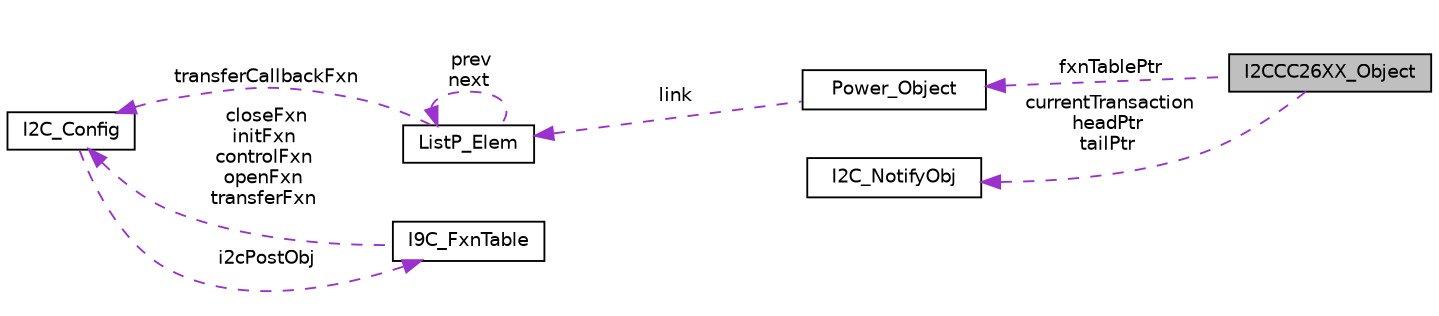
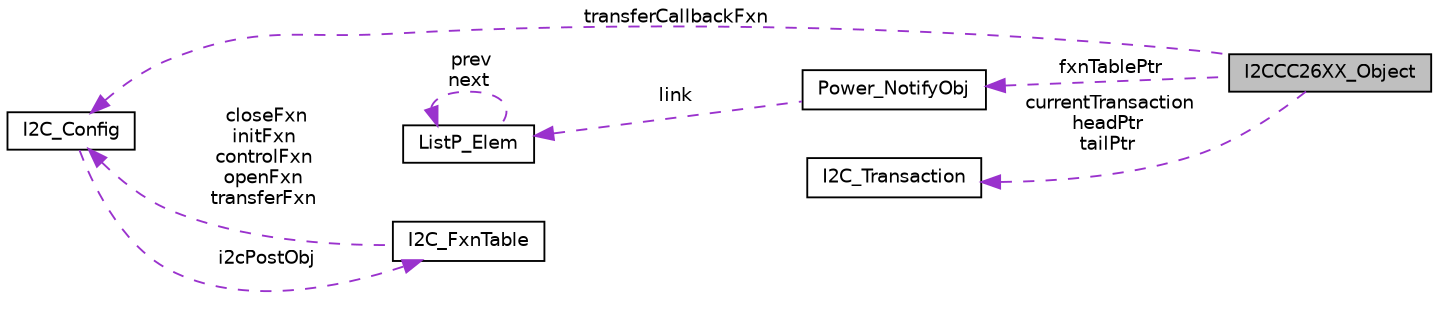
  digraph {
    rankdir=LR
    node [color=black fillcolor=white fontname=Helvetica fontsize=10 shape=record style=filled]
    edge [color=darkorchid3 dir=back fontname=Helvetica fontsize=10 labelfontname=Helvetica labelfontsize=10 style=dashed]
    n1 [fillcolor=grey75 fontcolor=black height=0.2 label=I2CCC26XX_Object width=0.4]
-   n2 [height=0.2 label=Power_Object width=0.4]
+   n2 [height=0.2 label=Power_NotifyObj width=0.4]
    n3 [height=0.2 label=ListP_Elem width=0.4]
-   n4 [height=0.2 label=I2C_NotifyObj width=0.4]
+   n4 [height=0.2 label=I2C_Transaction width=0.4]
    n5 [height=0.2 label=I2C_Config width=0.4]
-   n6 [height=0.2 label=I9C_FxnTable width=0.4]
+   n6 [height=0.2 label=I2C_FxnTable width=0.4]
    n2 -> n1 [label=" fxnTablePtr"]
    n3 -> n2 [label=" link"]
    n3 -> n3 [label=" prev\nnext"]
    n4 -> n1 [label=" currentTransaction\nheadPtr\ntailPtr"]
-   n5 -> n3 [label=" transferCallbackFxn"]
+   n5 -> n1 [label=" transferCallbackFxn"]
    n5 -> n6 [label=" closeFxn\ninitFxn\ncontrolFxn\nopenFxn\ntransferFxn"]
    n6 -> n5 [label=" i2cPostObj"]
  }
